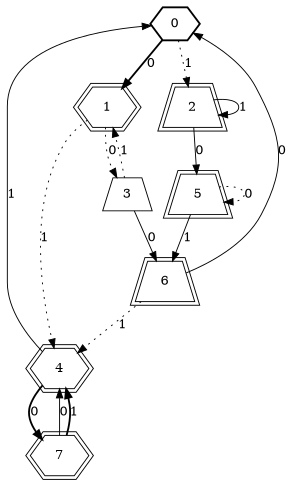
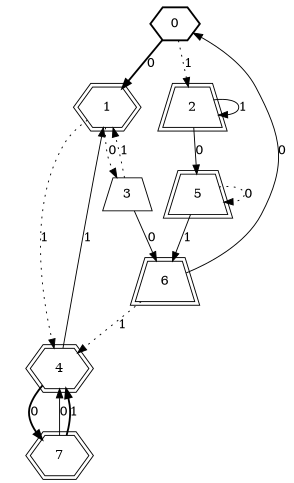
  digraph {
    node [shape=hexagon peripheries=2]
    edge [style=solid]
    0 [style=bold peripheries=""]
    1
    2 [shape=trapezium]
    3 [shape=trapezium peripheries=""]
    4
    5 [shape=trapezium]
    6 [shape=trapezium]
    7
    0 -> 1 [label=0 style=bold]
    0 -> 2 [label=1 style=dotted]
    1 -> 3 [label=0 style=dotted]
    1 -> 4 [label=1 style=dotted]
    2 -> 2 [label=1]
    2 -> 5 [label=0]
    3 -> 1 [label=1 style=dotted]
    3 -> 6 [label=0]
-   4 -> 0 [label=1]
+   4 -> 1 [label=1]
    4 -> 7 [label=0 style=bold]
    5 -> 5 [label=0 style=dotted]
    5 -> 6 [label=1]
    6 -> 0 [label=0]
    6 -> 4 [label=1 style=dotted]
    7 -> 4 [label=0]
    7 -> 4 [label=1 style=bold]
  }
